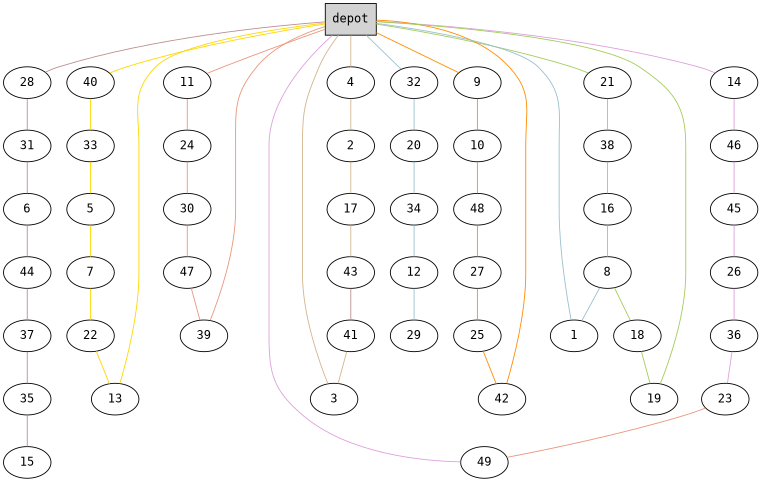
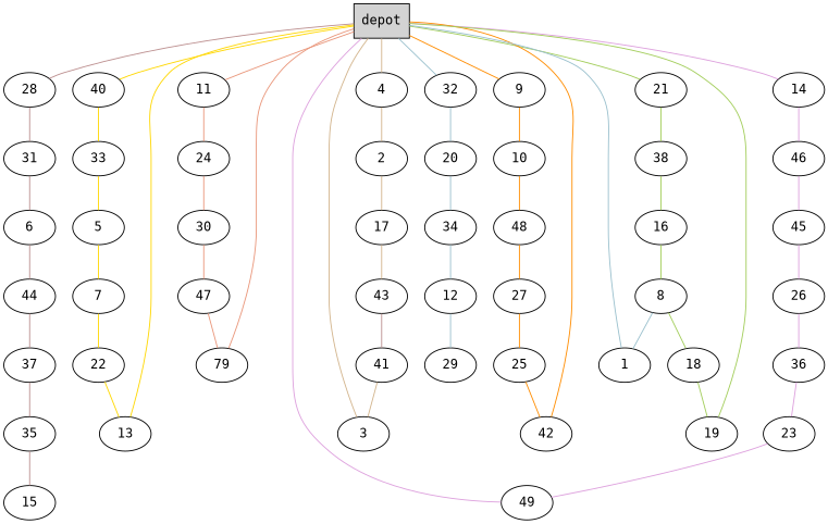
  graph {
    fontname="DejaVu Sans Mono"
    node [fontname="DejaVu Sans Mono" shape=ellipse]
    edge [color=plum fontname="DejaVu Sans Mono"]
    n1 [label=depot shape=box style=filled]
    11
    40
    14
    4
    9
    28
    21
    32
    24
    33
    46
    2
    10
    31
    38
    20
    30
    47
-   39
+   39 [label=79]
    5
    7
    22
    13
    45
    26
    36
    23
    49
    17
    43
    41
    3
    48
    27
    25
    42
    6
    44
    37
    35
    15
    16
    8
    18
    1
    19
    34
    12
    29
    n1 -- 11 [color=darksalmon]
    n1 -- 40 [color=gold]
    n1 -- 14
    n1 -- 4 [color=tan]
    n1 -- 9 [color=darkorange]
    n1 -- 28 [color=rosybrown]
    n1 -- 21 [color=darkolivegreen3]
    n1 -- 32 [color=lightblue3]
    11 -- 24 [color=darksalmon]
    40 -- 33 [color=gold]
    14 -- 46
    4 -- 2 [color=tan]
    9 -- 10 [color=darkorange]
    28 -- 31 [color=rosybrown]
    21 -- 38 [color=darkolivegreen3]
    32 -- 20 [color=lightblue3]
    24 -- 30 [color=darksalmon]
    33 -- 5 [color=gold]
    46 -- 45
    2 -- 17 [color=tan]
    10 -- 48 [color=darkorange]
    31 -- 6 [color=rosybrown]
    38 -- 16 [color=darkolivegreen3]
    20 -- 34 [color=lightblue3]
    30 -- 47 [color=darksalmon]
    47 -- 39 [color=darksalmon]
    39 -- n1 [color=darksalmon]
    5 -- 7 [color=gold]
    7 -- 22 [color=gold]
    22 -- 13 [color=gold]
    13 -- n1 [color=gold]
    45 -- 26
    26 -- 36
    36 -- 23
-   23 -- 49 [color=darksalmon]
+   23 -- 49
    49 -- n1
    17 -- 43 [color=tan]
    43 -- 41 [color=rosybrown]
    41 -- 3 [color=tan]
    3 -- n1 [color=tan]
    48 -- 27 [color=darkorange]
    27 -- 25 [color=darkorange]
    25 -- 42 [color=darkorange]
    42 -- n1 [color=darkorange]
    6 -- 44 [color=rosybrown]
    44 -- 37 [color=rosybrown]
    37 -- 35 [color=rosybrown]
    35 -- 15 [color=rosybrown]
    16 -- 8 [color=darkolivegreen3]
    8 -- 18 [color=darkolivegreen3]
    8 -- 1 [color=lightblue3]
    18 -- 19 [color=darkolivegreen3]
    1 -- n1 [color=lightblue3]
    19 -- n1 [color=darkolivegreen3]
    34 -- 12 [color=lightblue3]
    12 -- 29 [color=lightblue3]
  }
